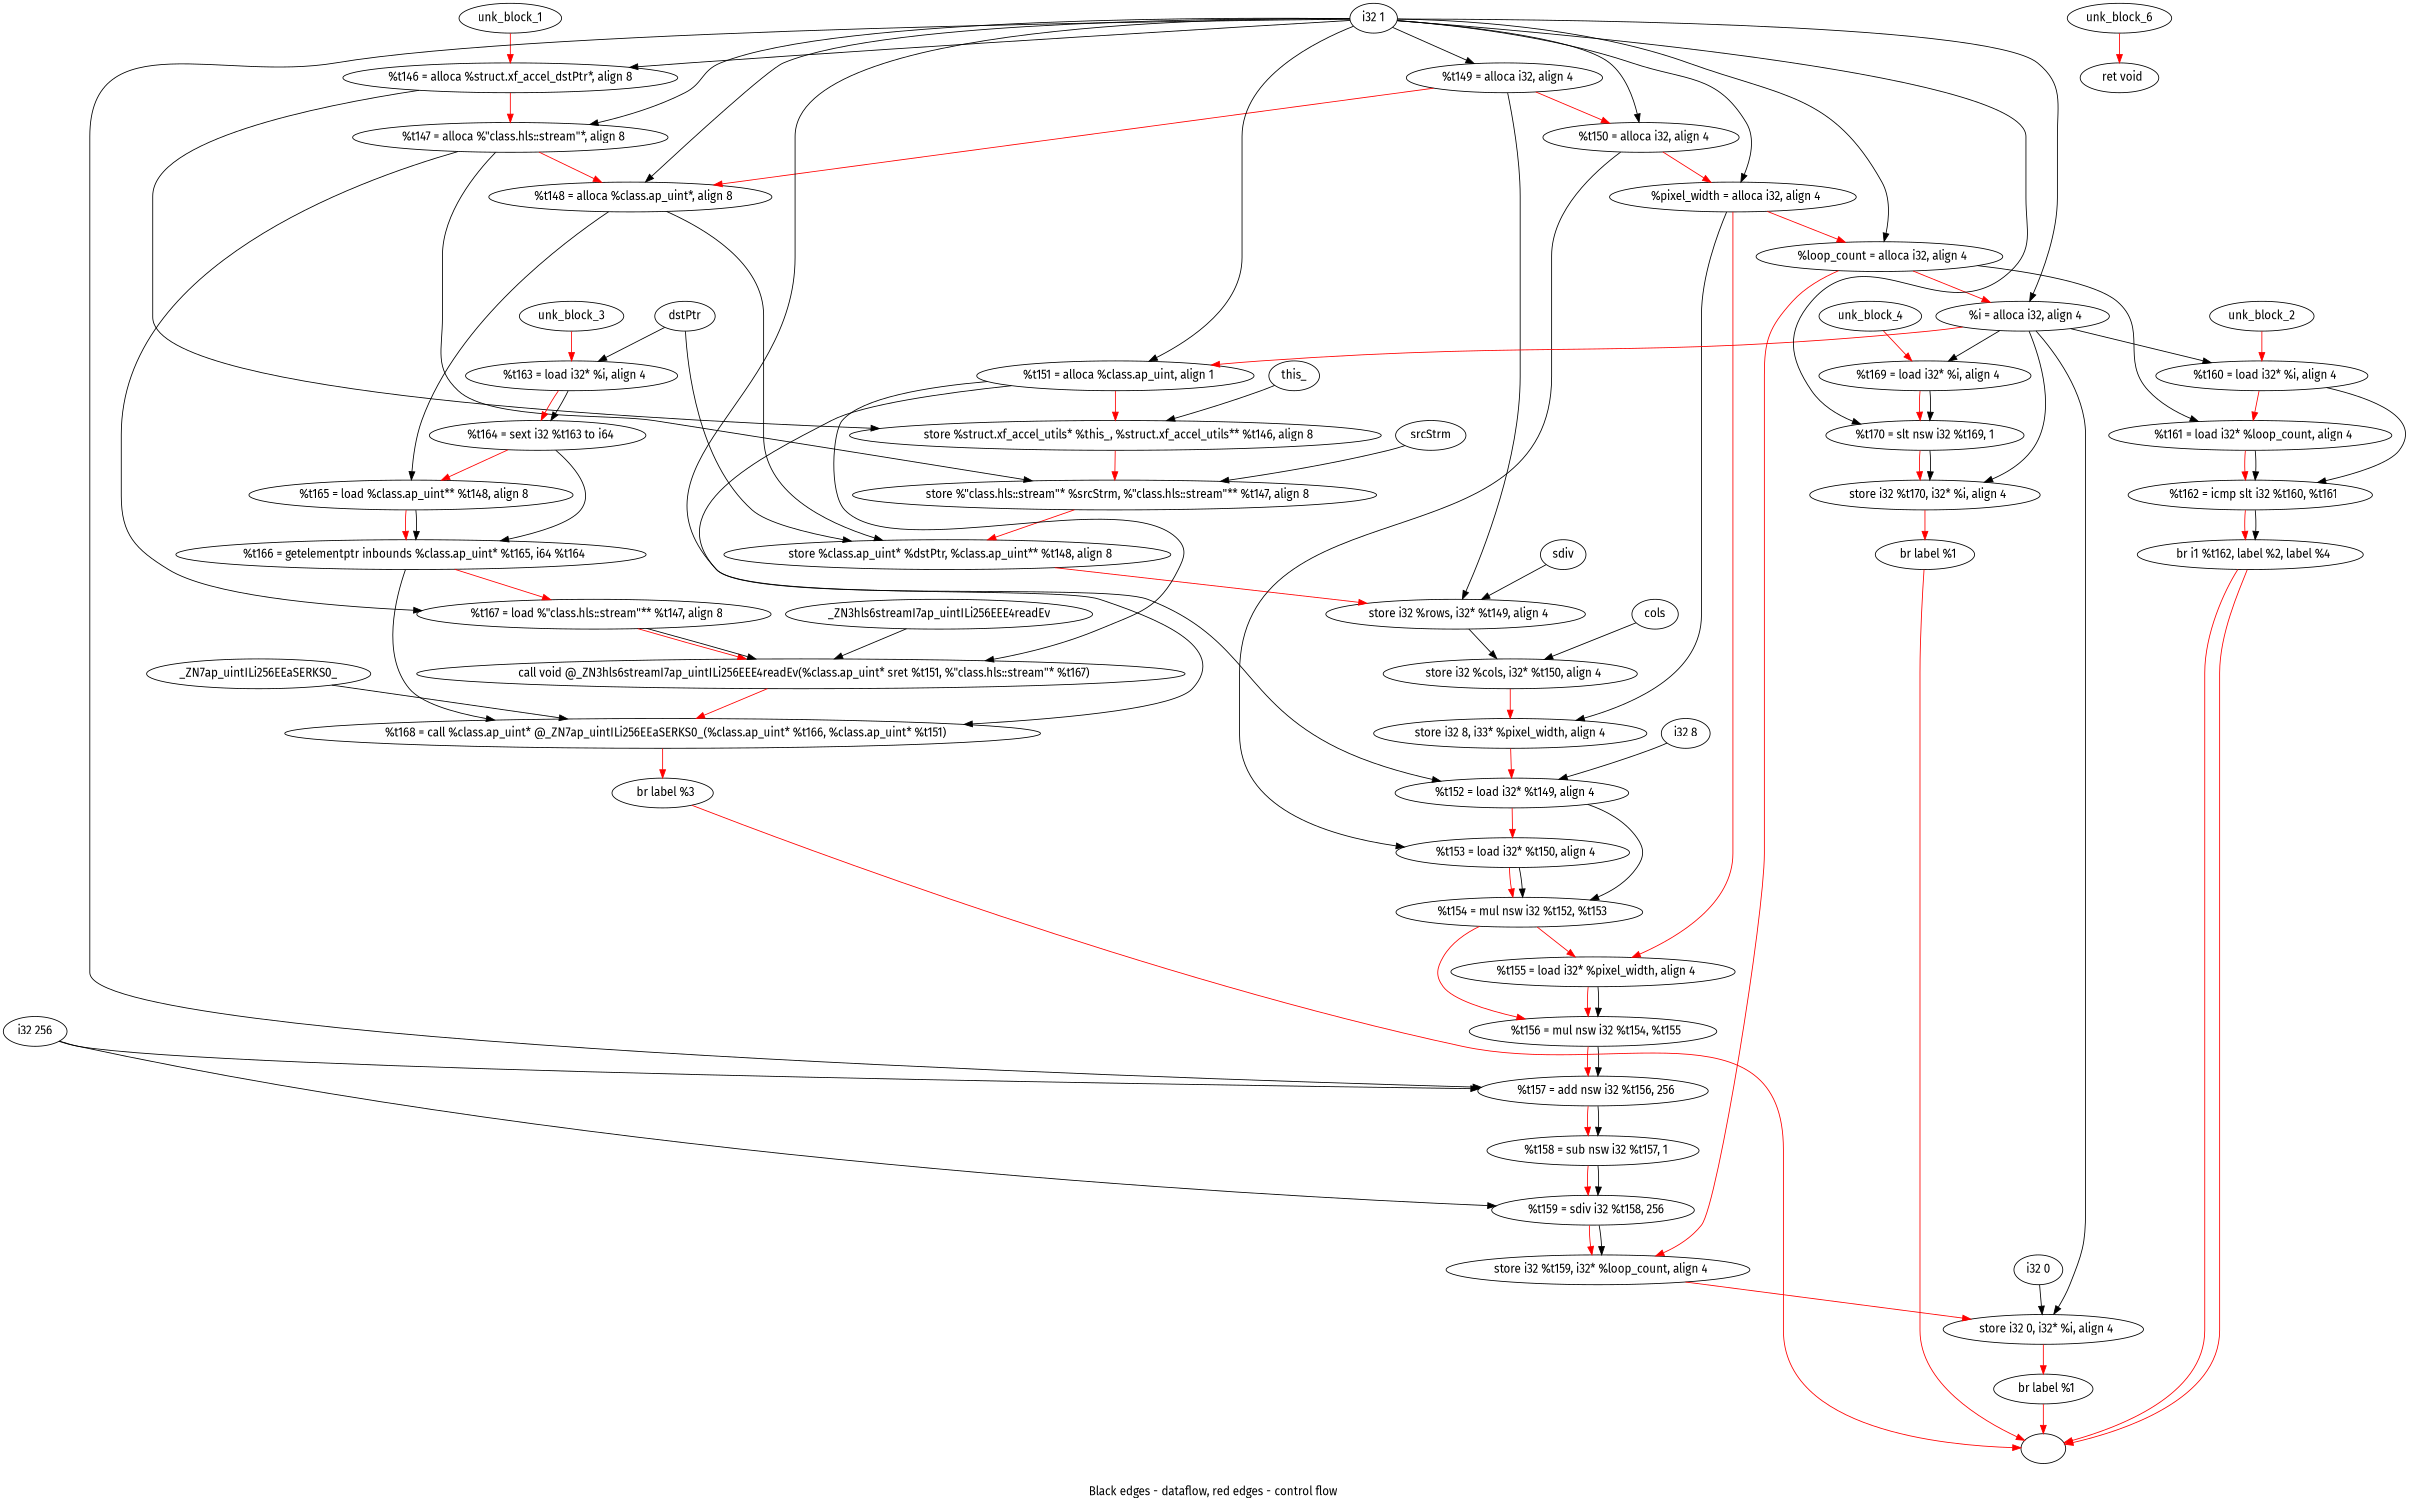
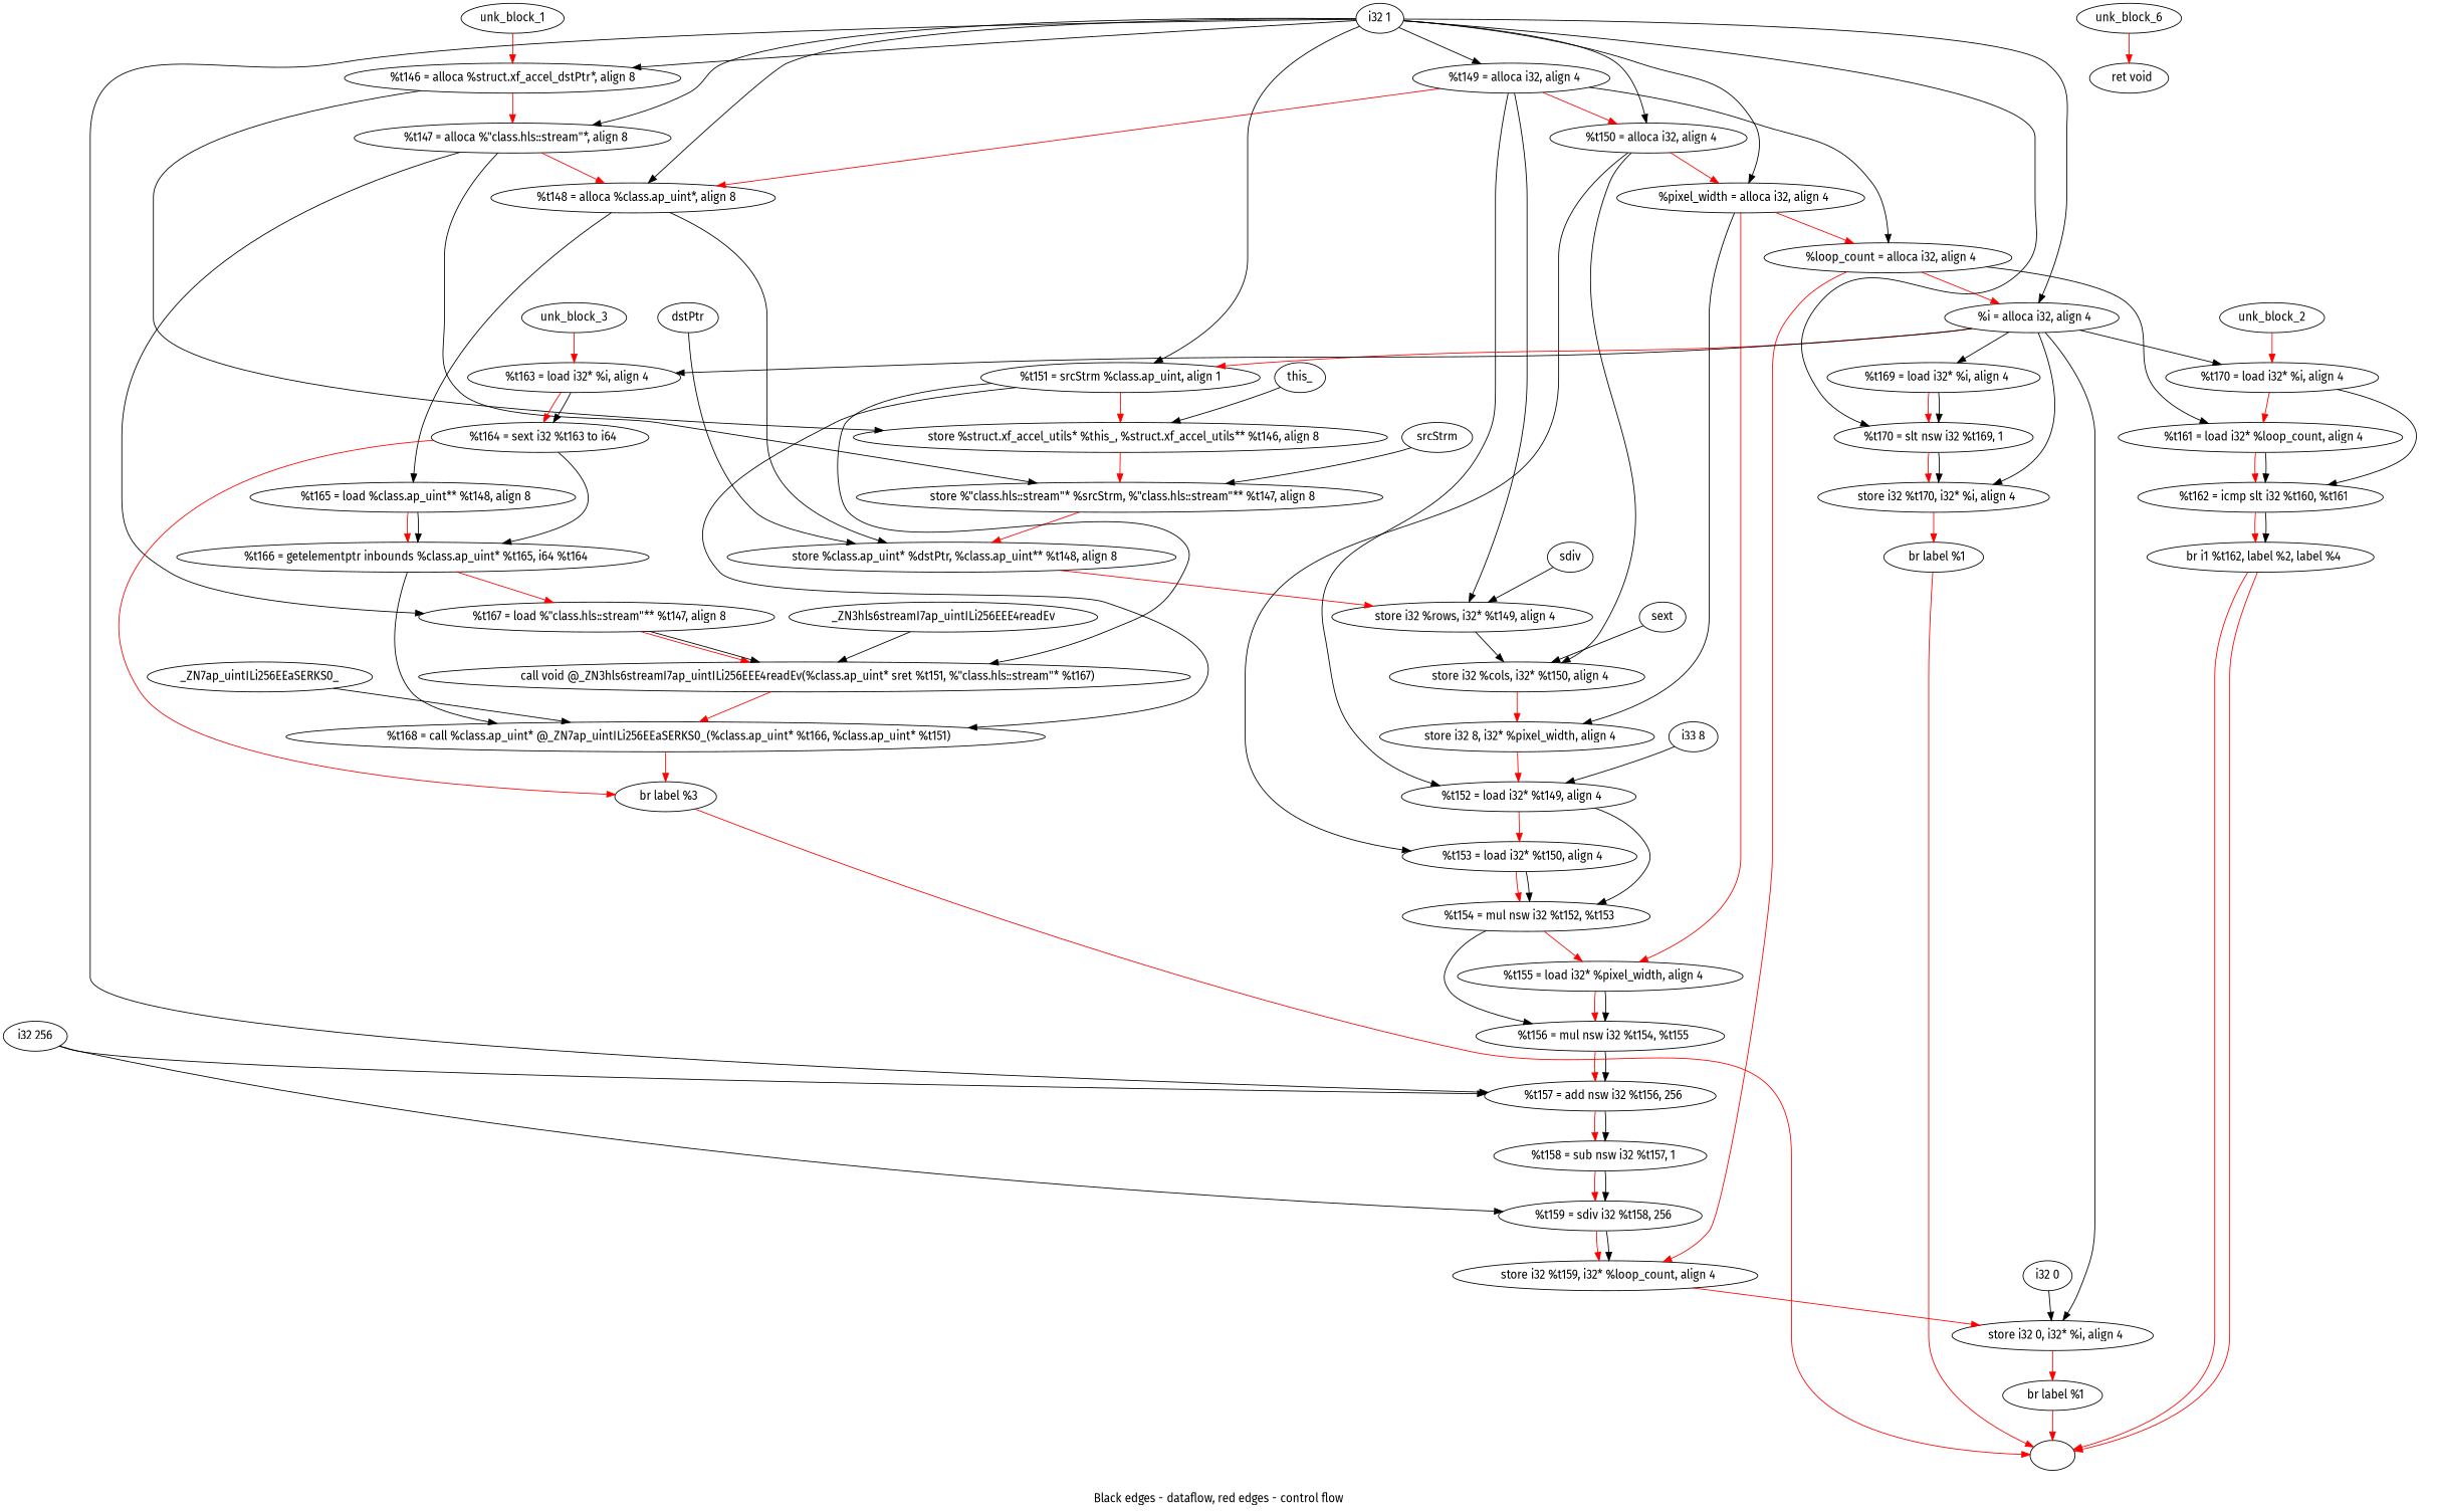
  digraph {
    compound=true
    fontname="Fira Sans"
    label="Black edges - dataflow, red edges - control flow"
    node [fontname="Fira Sans"]
    edge [fontname="Fira Sans"]
    n1 [label="%t146 = alloca %struct.xf_accel_dstPtr*, align 8"]
    n2 [label="  %t147 = alloca %\"class.hls::stream\"*, align 8"]
    n3 [label="  store %struct.xf_accel_utils* %this_, %struct.xf_accel_utils** %t146, align 8"]
    n4 [label="  %t148 = alloca %class.ap_uint*, align 8"]
    n5 [label="  store %\"class.hls::stream\"* %srcStrm, %\"class.hls::stream\"** %t147, align 8"]
    n6 [label="  %t167 = load %\"class.hls::stream\"** %t147, align 8"]
    n7 [label="  store %class.ap_uint* %dstPtr, %class.ap_uint** %t148, align 8"]
    n8 [label="  %t165 = load %class.ap_uint** %t148, align 8"]
    n9 [label="  call void @_ZN3hls6streamI7ap_uintILi256EEE4readEv(%class.ap_uint* sret %t151, %\"class.hls::stream\"* %t167)"]
    n10 [label="  %t149 = alloca i32, align 4"]
    n11 [label="  %t150 = alloca i32, align 4"]
    n12 [label="  store i32 %rows, i32* %t149, align 4"]
    n13 [label="  %t152 = load i32* %t149, align 4"]
    n14 [label="  %t166 = getelementptr inbounds %class.ap_uint* %t165, i64 %t164"]
    n15 [label="  %pixel_width = alloca i32, align 4"]
    n16 [label="  store i32 %cols, i32* %t150, align 4"]
    n17 [label="  %t153 = load i32* %t150, align 4"]
    n18 [label="  %t154 = mul nsw i32 %t152, %t153"]
    n19 [label="  %loop_count = alloca i32, align 4"]
-   n20 [label="store i32 8, i33* %pixel_width, align 4"]
+   n20 [label="  store i32 8, i32* %pixel_width, align 4"]
    n21 [label="  %t155 = load i32* %pixel_width, align 4"]
    n22 [label="  %i = alloca i32, align 4"]
    n23 [label="  store i32 %t159, i32* %loop_count, align 4"]
    n24 [label="  %t161 = load i32* %loop_count, align 4"]
    n25 [label="  %t156 = mul nsw i32 %t154, %t155"]
-   n26 [label="  %t151 = alloca %class.ap_uint, align 1"]
+   n26 [label="%t151 = srcStrm %class.ap_uint, align 1"]
    n27 [label="  store i32 0, i32* %i, align 4"]
-   n28 [label="  %t160 = load i32* %i, align 4"]
+   n28 [label="%t170 = load i32* %i, align 4"]
    n29 [label="  %t163 = load i32* %i, align 4"]
    n30 [label="  %t169 = load i32* %i, align 4"]
    n31 [label="  store i32 %t170, i32* %i, align 4"]
    n32 [label="  %t162 = icmp slt i32 %t160, %t161"]
    n33 [label="  %t168 = call %class.ap_uint* @_ZN7ap_uintILi256EEaSERKS0_(%class.ap_uint* %t166, %class.ap_uint* %t151)"]
    n34 [label="  br label %1"]
    n35 [label="  %t164 = sext i32 %t163 to i64"]
    n36 [label="%t170 = slt nsw i32 %t169, 1"]
    n37 [label="  br label %1"]
    n38 [label="  br label %3"]
    n39 [label="  %t157 = add nsw i32 %t156, 256"]
    n40 [label="  %t158 = sub nsw i32 %t157, 1"]
    n41 [label="  %t159 = sdiv i32 %t158, 256"]
    ""
    unk_block_1
    "i32 1"
    this_
    srcStrm
    dstPtr
    n48 [label=sdiv]
-   cols
-   "i32 8"
+   cols [label=sext]
+   "i32 8" [label="i33 8"]
    "i32 256"
    "i32 0"
    n53 [label="  br i1 %t162, label %2, label %4"]
    unk_block_2
    unk_block_3
    _ZN3hls6streamI7ap_uintILi256EEE4readEv
    _ZN7ap_uintILi256EEaSERKS0_
-   unk_block_4
    n59 [label="  ret void"]
    n60 [label=unk_block_6]
    n1 -> n2 [color=red weight=2]
    n1 -> n3
    n2 -> n4 [color=red weight=2]
    n2 -> n5
    n2 -> n6
    n3 -> n5 [color=red weight=2]
    n4 -> n7
    n4 -> n8
    n5 -> n7 [color=red weight=2]
    n6 -> n9 [color=red weight=2]
    n6 -> n9
    n7 -> n12 [color=red weight=2]
    n8 -> n14 [color=red weight=2]
    n8 -> n14
    n9 -> n33 [color=red weight=2]
    n10 -> n4 [color=red weight=2]
    n10 -> n11 [color=red weight=2]
    n10 -> n12
-   "i32 1" -> n13
+   n10 -> n13
    n11 -> n15 [color=red weight=2]
+   n11 -> n16
    n11 -> n17
    n12 -> n16 [color=black weight=2]
    n13 -> n17 [color=red weight=2]
    n13 -> n18
    n14 -> n6 [color=red weight=2]
    n14 -> n33
    n15 -> n19 [color=red weight=2]
    n15 -> n20
    n15 -> n21 [color=red]
    n16 -> n20 [color=red weight=2]
    n17 -> n18 [color=red weight=2]
    n17 -> n18
    n18 -> n21 [color=red weight=2]
-   n18 -> n25 [color=red]
+   n18 -> n25
    n19 -> n22 [color=red weight=2]
    n19 -> n23 [color=red]
    n19 -> n24
    n20 -> n13 [color=red weight=2]
    n21 -> n25 [color=red weight=2]
    n21 -> n25
    n22 -> n26 [color=red weight=2]
    n22 -> n27
    n22 -> n28
-   dstPtr -> n29
+   n22 -> n29
    n22 -> n30
    n22 -> n31
    n23 -> n27 [color=red weight=2]
    n24 -> n32 [color=red weight=2]
    n24 -> n32
    n25 -> n39 [color=red weight=2]
    n25 -> n39
    n26 -> n3 [color=red weight=2]
    n26 -> n9
    n26 -> n33
    n27 -> n34 [color=red weight=2]
    n28 -> n24 [color=red weight=2]
    n28 -> n32
    n29 -> n35 [color=red weight=2]
    n29 -> n35
    n30 -> n36 [color=red weight=2]
    n30 -> n36
    n31 -> n37 [color=red weight=2]
    n32 -> n53 [color=red weight=2]
    n32 -> n53
    n33 -> n38 [color=red weight=2]
    n34 -> "" [color=red]
-   n35 -> n8 [color=red weight=2]
+   n35 -> n38 [color=red weight=2]
    n35 -> n14
    n36 -> n31 [color=red weight=2]
    n36 -> n31
    n37 -> "" [color=red]
    n38 -> "" [color=red]
    n39 -> n40 [color=red weight=2]
    n39 -> n40
    n40 -> n41 [color=red weight=2]
    n40 -> n41
    n41 -> n23 [color=red weight=2]
    n41 -> n23
    unk_block_1 -> n1 [color=red]
    "i32 1" -> n1
    "i32 1" -> n2
    "i32 1" -> n4
    "i32 1" -> n10
    "i32 1" -> n11
    "i32 1" -> n15
-   "i32 1" -> n19
+   n10 -> n19
    "i32 1" -> n22
    "i32 1" -> n26
    "i32 1" -> n36
    "i32 1" -> n39
    this_ -> n3
    srcStrm -> n5
    dstPtr -> n7
    n48 -> n12
    cols -> n16
    "i32 8" -> n13
    "i32 256" -> n39
    "i32 256" -> n41
    "i32 0" -> n27
    n53 -> "" [color=red]
    n53 -> "" [color=red]
    unk_block_2 -> n28 [color=red]
    unk_block_3 -> n29 [color=red]
    _ZN3hls6streamI7ap_uintILi256EEE4readEv -> n9
    _ZN7ap_uintILi256EEaSERKS0_ -> n33
-   unk_block_4 -> n30 [color=red]
    n60 -> n59 [color=red]
  }
